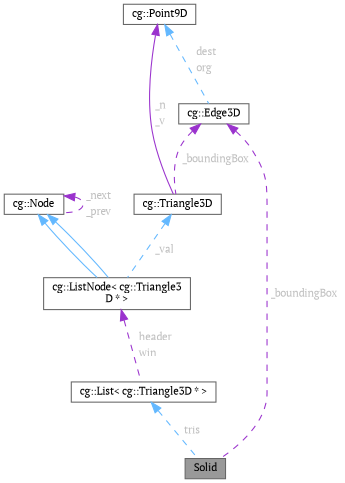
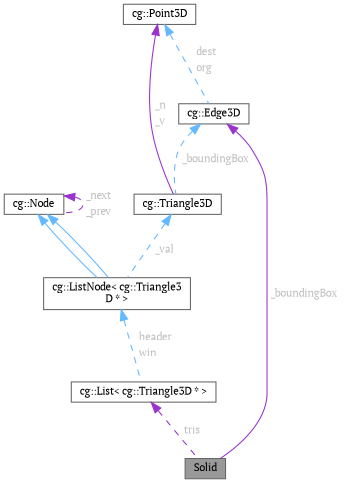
  digraph {
    fontname="PT Serif"
    node [color=gray40 fillcolor=white fontname="PT Serif" fontsize=10 shape=box style=filled]
    edge [color=darkorchid3 dir=back fontcolor=grey fontname="PT Serif" fontsize=10 labelfontname=Helvetica labelfontsize=10 style=dashed]
    n1 [fillcolor=grey60 fontcolor=black height=0.2 label=Solid width=0.4]
    n2 [height=0.2 label="cg::List\< cg::Triangle3D * \>" width=0.4]
    n3 [height=0.2 label="cg::ListNode\< cg::Triangle3\lD * \>" width=0.4]
    n4 [height=0.2 label="cg::Node" width=0.4]
    n5 [height=0.2 label="cg::Triangle3D" width=0.4]
-   n6 [height=0.2 label="cg::Point9D" width=0.4]
+   n6 [height=0.2 label="cg::Point3D" width=0.4]
    n7 [height=0.2 label="cg::Edge3D" width=0.4]
-   n2 -> n1 [color=steelblue1 label=<<TABLE CELLBORDER="0" BORDER="0"><TR><TD VALIGN="top" ALIGN="LEFT" CELLPADDING="1" CELLSPACING="0">tris</TD></TR> </TABLE>>]
-   n3 -> n2 [label=<<TABLE CELLBORDER="0" BORDER="0"><TR><TD VALIGN="top" ALIGN="LEFT" CELLPADDING="1" CELLSPACING="0">header</TD></TR> <TR><TD VALIGN="top" ALIGN="LEFT" CELLPADDING="1" CELLSPACING="0">win</TD></TR> </TABLE>>]
+   n2 -> n1 [label=<<TABLE CELLBORDER="0" BORDER="0"><TR><TD VALIGN="top" ALIGN="LEFT" CELLPADDING="1" CELLSPACING="0">tris</TD></TR> </TABLE>>]
+   n3 -> n2 [color=steelblue1 label=<<TABLE CELLBORDER="0" BORDER="0"><TR><TD VALIGN="top" ALIGN="LEFT" CELLPADDING="1" CELLSPACING="0">header</TD></TR> <TR><TD VALIGN="top" ALIGN="LEFT" CELLPADDING="1" CELLSPACING="0">win</TD></TR> </TABLE>>]
    n4 -> n3 [color=steelblue1 style=solid fontcolor=""]
    n4 -> n3 [color=steelblue1 style=solid fontcolor=""]
    n4 -> n4 [label=<<TABLE CELLBORDER="0" BORDER="0"><TR><TD VALIGN="top" ALIGN="LEFT" CELLPADDING="1" CELLSPACING="0">_next</TD></TR> <TR><TD VALIGN="top" ALIGN="LEFT" CELLPADDING="1" CELLSPACING="0">_prev</TD></TR> </TABLE>>]
    n5 -> n3 [color=steelblue1 label=<<TABLE CELLBORDER="0" BORDER="0"><TR><TD VALIGN="top" ALIGN="LEFT" CELLPADDING="1" CELLSPACING="0">_val</TD></TR> </TABLE>>]
    n6 -> n5 [label=<<TABLE CELLBORDER="0" BORDER="0"><TR><TD VALIGN="top" ALIGN="LEFT" CELLPADDING="1" CELLSPACING="0">_n</TD></TR> <TR><TD VALIGN="top" ALIGN="LEFT" CELLPADDING="1" CELLSPACING="0">_v</TD></TR> </TABLE>> style=solid]
    n6 -> n7 [color=steelblue1 label=<<TABLE CELLBORDER="0" BORDER="0"><TR><TD VALIGN="top" ALIGN="LEFT" CELLPADDING="1" CELLSPACING="0">dest</TD></TR> <TR><TD VALIGN="top" ALIGN="LEFT" CELLPADDING="1" CELLSPACING="0">org</TD></TR> </TABLE>>]
-   n7 -> n1 [label=<<TABLE CELLBORDER="0" BORDER="0"><TR><TD VALIGN="top" ALIGN="LEFT" CELLPADDING="1" CELLSPACING="0">_boundingBox</TD></TR> </TABLE>>]
-   n7 -> n5 [label=<<TABLE CELLBORDER="0" BORDER="0"><TR><TD VALIGN="top" ALIGN="LEFT" CELLPADDING="1" CELLSPACING="0">_boundingBox</TD></TR> </TABLE>>]
+   n7 -> n1 [label=<<TABLE CELLBORDER="0" BORDER="0"><TR><TD VALIGN="top" ALIGN="LEFT" CELLPADDING="1" CELLSPACING="0">_boundingBox</TD></TR> </TABLE>> style=solid]
+   n7 -> n5 [color=steelblue1 label=<<TABLE CELLBORDER="0" BORDER="0"><TR><TD VALIGN="top" ALIGN="LEFT" CELLPADDING="1" CELLSPACING="0">_boundingBox</TD></TR> </TABLE>>]
  }
